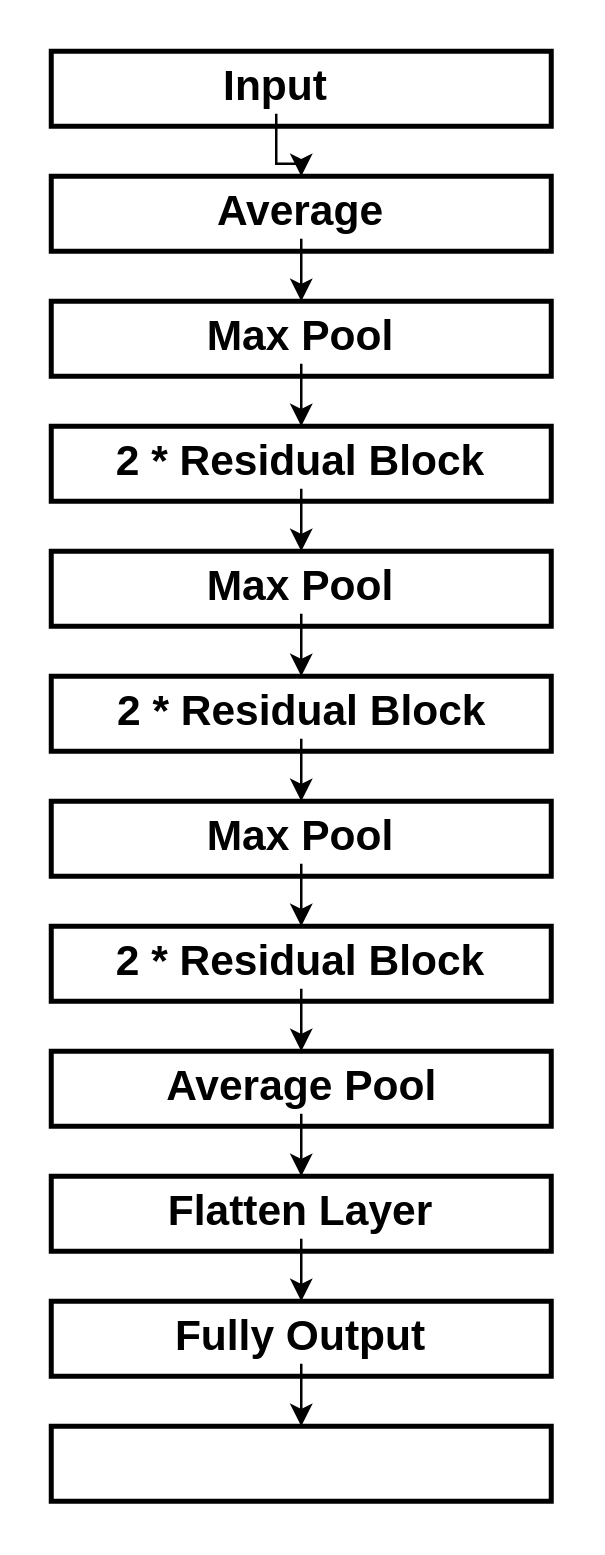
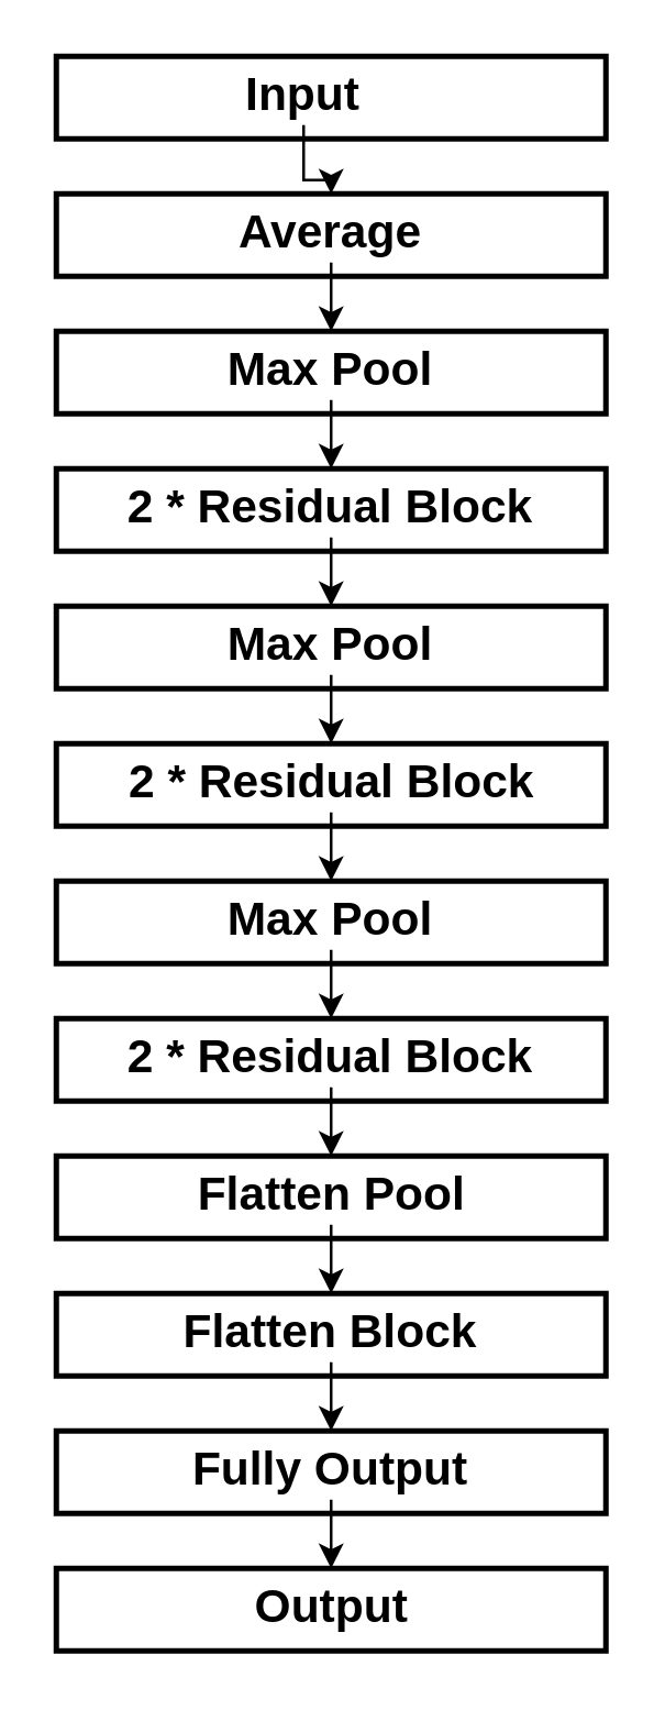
  <mxCell id="0" />
  <mxCell id="1" parent="0" />
  <mxCell id="2" value="" style="rounded=0;whiteSpace=wrap;html=1;strokeWidth=2;" parent="1" vertex="1"><mxGeometry x="20" y="20" width="200" height="30" as="geometry" /></mxCell>
  <mxCell id="3" style="edgeStyle=orthogonalEdgeStyle;rounded=0;orthogonalLoop=1;jettySize=auto;html=1;entryX=0.5;entryY=0;entryDx=0;entryDy=0;" parent="1" source="4" target="5" edge="1"><mxGeometry relative="1" as="geometry" /></mxCell>
  <mxCell id="4" value="&lt;font style=&quot;font-size: 17px&quot;&gt;&lt;b&gt;Input&lt;/b&gt;&lt;/font&gt;" style="text;html=1;strokeColor=none;fillColor=none;align=center;verticalAlign=middle;whiteSpace=wrap;rounded=0;" parent="1" vertex="1"><mxGeometry x="90" y="25" width="40" height="20" as="geometry" /></mxCell>
  <mxCell id="5" value="" style="rounded=0;whiteSpace=wrap;html=1;strokeWidth=2;" parent="1" vertex="1"><mxGeometry x="20" y="70" width="200" height="30" as="geometry" /></mxCell>
  <mxCell id="6" style="edgeStyle=orthogonalEdgeStyle;rounded=0;orthogonalLoop=1;jettySize=auto;html=1;entryX=0.5;entryY=0;entryDx=0;entryDy=0;" parent="1" source="7" target="8" edge="1"><mxGeometry relative="1" as="geometry" /></mxCell>
  <mxCell id="7" value="&lt;font style=&quot;font-size: 17px&quot;&gt;&lt;b&gt;Average&lt;/b&gt;&lt;/font&gt;" style="text;html=1;strokeColor=none;fillColor=none;align=center;verticalAlign=middle;whiteSpace=wrap;rounded=0;" parent="1" vertex="1"><mxGeometry x="100" y="75" width="40" height="20" as="geometry" /></mxCell>
  <mxCell id="8" value="" style="rounded=0;whiteSpace=wrap;html=1;strokeWidth=2;" parent="1" vertex="1"><mxGeometry x="20" y="120" width="200" height="30" as="geometry" /></mxCell>
  <mxCell id="9" style="edgeStyle=orthogonalEdgeStyle;rounded=0;orthogonalLoop=1;jettySize=auto;html=1;entryX=0.5;entryY=0;entryDx=0;entryDy=0;" parent="1" source="10" target="11" edge="1"><mxGeometry relative="1" as="geometry" /></mxCell>
  <mxCell id="10" value="&lt;font style=&quot;font-size: 17px&quot;&gt;&lt;b&gt;Max Pool&lt;/b&gt;&lt;/font&gt;" style="text;html=1;strokeColor=none;fillColor=none;align=center;verticalAlign=middle;whiteSpace=wrap;rounded=0;" parent="1" vertex="1"><mxGeometry x="65" y="125" width="110" height="20" as="geometry" /></mxCell>
  <mxCell id="11" value="" style="rounded=0;whiteSpace=wrap;html=1;strokeWidth=2;" parent="1" vertex="1"><mxGeometry x="20" y="170" width="200" height="30" as="geometry" /></mxCell>
  <mxCell id="12" style="edgeStyle=orthogonalEdgeStyle;rounded=0;orthogonalLoop=1;jettySize=auto;html=1;entryX=0.5;entryY=0;entryDx=0;entryDy=0;" parent="1" source="13" target="14" edge="1"><mxGeometry relative="1" as="geometry" /></mxCell>
  <mxCell id="13" value="&lt;font style=&quot;font-size: 17px&quot;&gt;&lt;b&gt;2 * Residual Block&lt;/b&gt;&lt;/font&gt;" style="text;html=1;strokeColor=none;fillColor=none;align=center;verticalAlign=middle;whiteSpace=wrap;rounded=0;" parent="1" vertex="1"><mxGeometry x="30" y="175" width="180" height="20" as="geometry" /></mxCell>
  <mxCell id="14" value="" style="rounded=0;whiteSpace=wrap;html=1;strokeWidth=2;" parent="1" vertex="1"><mxGeometry x="20" y="220" width="200" height="30" as="geometry" /></mxCell>
  <mxCell id="15" style="edgeStyle=orthogonalEdgeStyle;rounded=0;orthogonalLoop=1;jettySize=auto;html=1;entryX=0.5;entryY=0;entryDx=0;entryDy=0;" parent="1" source="16" target="17" edge="1"><mxGeometry relative="1" as="geometry" /></mxCell>
  <mxCell id="16" value="&lt;font style=&quot;font-size: 17px&quot;&gt;&lt;b&gt;Max Pool&lt;/b&gt;&lt;/font&gt;" style="text;html=1;strokeColor=none;fillColor=none;align=center;verticalAlign=middle;whiteSpace=wrap;rounded=0;" parent="1" vertex="1"><mxGeometry x="65" y="225" width="110" height="20" as="geometry" /></mxCell>
  <mxCell id="17" value="" style="rounded=0;whiteSpace=wrap;html=1;strokeWidth=2;" parent="1" vertex="1"><mxGeometry x="20" y="270" width="200" height="30" as="geometry" /></mxCell>
  <mxCell id="18" style="edgeStyle=orthogonalEdgeStyle;rounded=0;orthogonalLoop=1;jettySize=auto;html=1;entryX=0.5;entryY=0;entryDx=0;entryDy=0;" parent="1" source="19" target="20" edge="1"><mxGeometry relative="1" as="geometry" /></mxCell>
  <mxCell id="19" value="&lt;font style=&quot;font-size: 17px&quot;&gt;&lt;b&gt;2 * Residual Block&lt;/b&gt;&lt;/font&gt;" style="text;html=1;strokeColor=none;fillColor=none;align=center;verticalAlign=middle;whiteSpace=wrap;rounded=0;" parent="1" vertex="1"><mxGeometry x="37.5" y="275" width="165" height="20" as="geometry" /></mxCell>
  <mxCell id="20" value="" style="rounded=0;whiteSpace=wrap;html=1;strokeWidth=2;" parent="1" vertex="1"><mxGeometry x="20" y="320" width="200" height="30" as="geometry" /></mxCell>
  <mxCell id="21" style="edgeStyle=orthogonalEdgeStyle;rounded=0;orthogonalLoop=1;jettySize=auto;html=1;entryX=0.5;entryY=0;entryDx=0;entryDy=0;" parent="1" source="22" target="23" edge="1"><mxGeometry relative="1" as="geometry" /></mxCell>
  <mxCell id="22" value="&lt;font style=&quot;font-size: 17px&quot;&gt;&lt;b&gt;Max Pool&lt;/b&gt;&lt;/font&gt;" style="text;html=1;strokeColor=none;fillColor=none;align=center;verticalAlign=middle;whiteSpace=wrap;rounded=0;" parent="1" vertex="1"><mxGeometry x="65" y="325" width="110" height="20" as="geometry" /></mxCell>
  <mxCell id="23" value="" style="rounded=0;whiteSpace=wrap;html=1;strokeWidth=2;" parent="1" vertex="1"><mxGeometry x="20" y="370" width="200" height="30" as="geometry" /></mxCell>
  <mxCell id="24" style="edgeStyle=orthogonalEdgeStyle;rounded=0;orthogonalLoop=1;jettySize=auto;html=1;entryX=0.5;entryY=0;entryDx=0;entryDy=0;" parent="1" source="25" target="26" edge="1"><mxGeometry relative="1" as="geometry" /></mxCell>
  <mxCell id="25" value="&lt;font style=&quot;font-size: 17px&quot;&gt;&lt;b&gt;2 * Residual Block&lt;/b&gt;&lt;/font&gt;" style="text;html=1;strokeColor=none;fillColor=none;align=center;verticalAlign=middle;whiteSpace=wrap;rounded=0;" parent="1" vertex="1"><mxGeometry x="30" y="375" width="180" height="20" as="geometry" /></mxCell>
  <mxCell id="26" value="" style="rounded=0;whiteSpace=wrap;html=1;strokeWidth=2;" parent="1" vertex="1"><mxGeometry x="20" y="420" width="200" height="30" as="geometry" /></mxCell>
  <mxCell id="27" style="edgeStyle=orthogonalEdgeStyle;rounded=0;orthogonalLoop=1;jettySize=auto;html=1;entryX=0.5;entryY=0;entryDx=0;entryDy=0;" parent="1" source="28" target="29" edge="1"><mxGeometry relative="1" as="geometry" /></mxCell>
- <mxCell id="28" value="&lt;font style=&quot;font-size: 17px&quot;&gt;&lt;b&gt;Average Pool&lt;/b&gt;&lt;/font&gt;" style="text;html=1;strokeColor=none;fillColor=none;align=center;verticalAlign=middle;whiteSpace=wrap;rounded=0;" parent="1" vertex="1"><mxGeometry x="57.5" y="425" width="125" height="20" as="geometry" /></mxCell>
+ <mxCell id="28" value="&lt;font style=&quot;font-size: 17px&quot;&gt;&lt;b&gt;Flatten Pool&lt;/b&gt;&lt;/font&gt;" style="text;html=1;strokeColor=none;fillColor=none;align=center;verticalAlign=middle;whiteSpace=wrap;rounded=0;" parent="1" vertex="1"><mxGeometry x="57.5" y="425" width="125" height="20" as="geometry" /></mxCell>
  <mxCell id="29" value="" style="rounded=0;whiteSpace=wrap;html=1;strokeWidth=2;" parent="1" vertex="1"><mxGeometry x="20" y="470" width="200" height="30" as="geometry" /></mxCell>
  <mxCell id="30" style="edgeStyle=orthogonalEdgeStyle;rounded=0;orthogonalLoop=1;jettySize=auto;html=1;entryX=0.5;entryY=0;entryDx=0;entryDy=0;" parent="1" source="31" target="32" edge="1"><mxGeometry relative="1" as="geometry" /></mxCell>
- <mxCell id="31" value="&lt;font style=&quot;font-size: 17px&quot;&gt;&lt;b&gt;Flatten Layer&lt;/b&gt;&lt;/font&gt;" style="text;html=1;strokeColor=none;fillColor=none;align=center;verticalAlign=middle;whiteSpace=wrap;rounded=0;" parent="1" vertex="1"><mxGeometry x="30" y="475" width="180" height="20" as="geometry" /></mxCell>
+ <mxCell id="31" value="&lt;font style=&quot;font-size: 17px&quot;&gt;&lt;b&gt;Flatten Block&lt;/b&gt;&lt;/font&gt;" style="text;html=1;strokeColor=none;fillColor=none;align=center;verticalAlign=middle;whiteSpace=wrap;rounded=0;" parent="1" vertex="1"><mxGeometry x="30" y="475" width="180" height="20" as="geometry" /></mxCell>
  <mxCell id="32" value="" style="rounded=0;whiteSpace=wrap;html=1;strokeWidth=2;" parent="1" vertex="1"><mxGeometry x="20" y="520" width="200" height="30" as="geometry" /></mxCell>
  <mxCell id="33" style="edgeStyle=orthogonalEdgeStyle;rounded=0;orthogonalLoop=1;jettySize=auto;html=1;entryX=0.5;entryY=0;entryDx=0;entryDy=0;" parent="1" source="34" target="35" edge="1"><mxGeometry relative="1" as="geometry" /></mxCell>
  <mxCell id="34" value="&lt;font style=&quot;font-size: 17px&quot;&gt;&lt;b&gt;Fully Output&lt;/b&gt;&lt;/font&gt;" style="text;html=1;strokeColor=none;fillColor=none;align=center;verticalAlign=middle;whiteSpace=wrap;rounded=0;" parent="1" vertex="1"><mxGeometry x="30" y="525" width="180" height="20" as="geometry" /></mxCell>
  <mxCell id="35" value="" style="rounded=0;whiteSpace=wrap;html=1;strokeWidth=2;" parent="1" vertex="1"><mxGeometry x="20" y="570" width="200" height="30" as="geometry" /></mxCell>
+ <mxCell id="36" value="&lt;font style=&quot;font-size: 17px&quot;&gt;&lt;b&gt;Output&lt;/b&gt;&lt;br&gt;&lt;/font&gt;" style="text;html=1;strokeColor=none;fillColor=none;align=center;verticalAlign=middle;whiteSpace=wrap;rounded=0;" parent="1" vertex="1"><mxGeometry x="57.5" y="575" width="125" height="20" as="geometry" /></mxCell>
